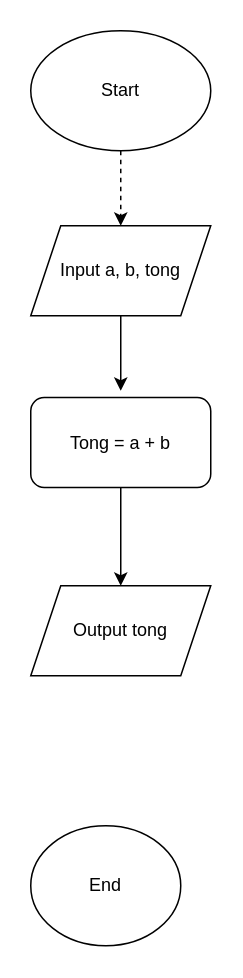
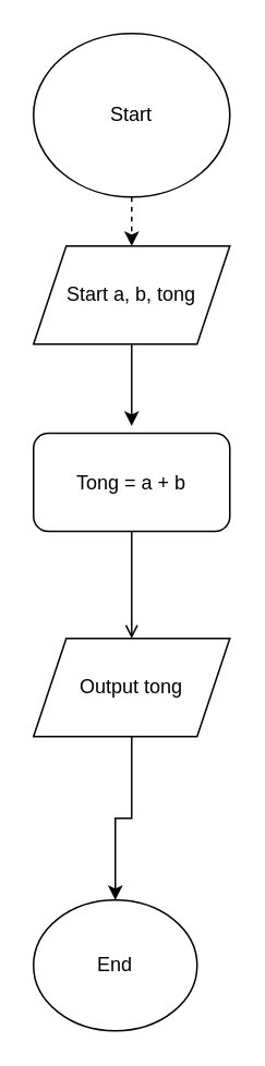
  <mxCell id="0" />
  <mxCell id="1" parent="0" />
- <mxCell id="2" value="Start" style="ellipse;whiteSpace=wrap;html=1;" vertex="1" parent="1"><mxGeometry x="20" y="20" width="120" height="80" as="geometry" /></mxCell>
- <mxCell id="3" value="Input a, b, tong" style="shape=parallelogram;perimeter=parallelogramPerimeter;whiteSpace=wrap;html=1;fixedSize=1;" vertex="1" parent="1"><mxGeometry x="20" y="150" width="120" height="60" as="geometry" /></mxCell>
+ <mxCell id="2" value="Start" style="ellipse;whiteSpace=wrap;html=1;" vertex="1" parent="1"><mxGeometry x="20" y="20" width="120" height="100" as="geometry" /></mxCell>
+ <mxCell id="3" value="Start a, b, tong" style="shape=parallelogram;perimeter=parallelogramPerimeter;whiteSpace=wrap;html=1;fixedSize=1;" vertex="1" parent="1"><mxGeometry x="20" y="150" width="120" height="60" as="geometry" /></mxCell>
  <mxCell id="4" value="" style="endArrow=classic;html=1;rounded=0;exitX=0.5;exitY=1;exitDx=0;exitDy=0;entryX=0.5;entryY=0;entryDx=0;entryDy=0;" edge="1" parent="1" source="3"><mxGeometry width="50" height="50" relative="1" as="geometry"><mxPoint x="156" y="340" as="sourcePoint" /><mxPoint x="80" y="260" as="targetPoint" /></mxGeometry></mxCell>
  <mxCell id="5" value="" style="endArrow=classic;html=1;rounded=0;exitX=0.5;exitY=1;exitDx=0;exitDy=0;entryX=0.5;entryY=0;entryDx=0;entryDy=0;dashed=1;" edge="1" parent="1" source="2" target="3"><mxGeometry width="50" height="50" relative="1" as="geometry"><mxPoint x="156" y="340" as="sourcePoint" /><mxPoint x="206" y="290" as="targetPoint" /></mxGeometry></mxCell>
  <mxCell id="6" value="End" style="ellipse;whiteSpace=wrap;html=1;" vertex="1" parent="1"><mxGeometry x="20" y="550" width="100" height="80" as="geometry" /></mxCell>
- <mxCell id="7" style="edgeStyle=orthogonalEdgeStyle;rounded=0;orthogonalLoop=1;jettySize=auto;html=1;exitX=0.5;exitY=1;exitDx=0;exitDy=0;entryX=0.5;entryY=0;entryDx=0;entryDy=0;" edge="1" parent="1" source="8" target="10"><mxGeometry relative="1" as="geometry" /></mxCell>
+ <mxCell id="7" style="edgeStyle=orthogonalEdgeStyle;rounded=0;orthogonalLoop=1;jettySize=auto;html=1;exitX=0.5;exitY=1;exitDx=0;exitDy=0;entryX=0.5;entryY=0;entryDx=0;entryDy=0;endArrow=open;" edge="1" parent="1" source="8" target="10"><mxGeometry relative="1" as="geometry" /></mxCell>
  <mxCell id="8" value="Tong = a + b" style="rounded=1;whiteSpace=wrap;html=1;" vertex="1" parent="1"><mxGeometry x="20" y="264.5" width="120" height="60" as="geometry" /></mxCell>
+ <mxCell id="9" style="edgeStyle=orthogonalEdgeStyle;rounded=0;orthogonalLoop=1;jettySize=auto;html=1;exitX=0.5;exitY=1;exitDx=0;exitDy=0;entryX=0.5;entryY=0;entryDx=0;entryDy=0;" edge="1" parent="1" source="10" target="6"><mxGeometry relative="1" as="geometry" /></mxCell>
  <mxCell id="10" value="Output tong" style="shape=parallelogram;perimeter=parallelogramPerimeter;whiteSpace=wrap;html=1;fixedSize=1;" vertex="1" parent="1"><mxGeometry x="20" y="390" width="120" height="60" as="geometry" /></mxCell>
